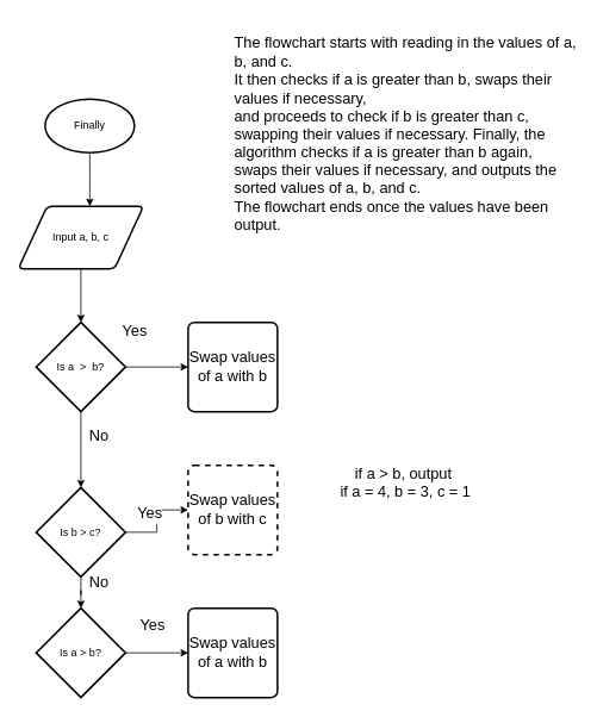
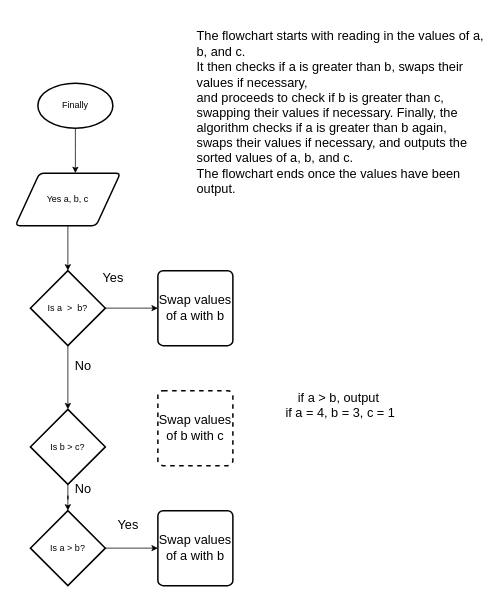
  <mxCell id="0" />
  <mxCell id="1" parent="0" />
  <mxCell id="2" value="The flowchart starts with reading in the values of a, b, and c.&lt;br&gt;It then checks if a is greater than b, swaps their values if necessary, &lt;br&gt;and proceeds to check if b is greater than c, swapping their values if necessary. Finally, the algorithm checks if a is greater than b again, swaps their values if necessary, and outputs the sorted values of a, b, and c.&lt;br&gt;&lt;div style=&quot;&quot;&gt;&lt;span style=&quot;background-color: initial;&quot;&gt;The flowchart ends once the values have been output.&lt;/span&gt;&lt;/div&gt;" style="text;html=1;strokeColor=none;fillColor=none;align=left;verticalAlign=middle;whiteSpace=wrap;rounded=0;fontSize=17;" vertex="1" parent="1"><mxGeometry x="260" y="20" width="386" height="260" as="geometry" /></mxCell>
  <mxCell id="3" value="" style="edgeStyle=orthogonalEdgeStyle;rounded=0;orthogonalLoop=1;jettySize=auto;html=1;" edge="1" parent="1" source="4"><mxGeometry relative="1" as="geometry"><mxPoint x="100" y="230" as="targetPoint" /></mxGeometry></mxCell>
  <mxCell id="4" value="Finally" style="strokeWidth=2;html=1;shape=mxgraph.flowchart.start_1;whiteSpace=wrap;" vertex="1" parent="1"><mxGeometry x="50" y="110" width="100" height="60" as="geometry" /></mxCell>
  <mxCell id="5" value="" style="edgeStyle=orthogonalEdgeStyle;rounded=0;orthogonalLoop=1;jettySize=auto;html=1;" edge="1" parent="1" source="6"><mxGeometry relative="1" as="geometry"><mxPoint x="90" y="360" as="targetPoint" /></mxGeometry></mxCell>
- <mxCell id="6" value="Input a, b, c" style="shape=parallelogram;html=1;strokeWidth=2;perimeter=parallelogramPerimeter;whiteSpace=wrap;rounded=1;arcSize=12;size=0.23;" vertex="1" parent="1"><mxGeometry x="20" y="230" width="140" height="70" as="geometry" /></mxCell>
+ <mxCell id="6" value="Yes a, b, c" style="shape=parallelogram;html=1;strokeWidth=2;perimeter=parallelogramPerimeter;whiteSpace=wrap;rounded=1;arcSize=12;size=0.23;" vertex="1" parent="1"><mxGeometry x="20" y="230" width="140" height="70" as="geometry" /></mxCell>
  <mxCell id="7" value="Yes" style="edgeStyle=orthogonalEdgeStyle;rounded=0;orthogonalLoop=1;jettySize=auto;html=1;fontSize=17;" edge="1" parent="1" source="8" target="17"><mxGeometry x="-0.143" y="30" relative="1" as="geometry"><mxPoint as="offset" /></mxGeometry></mxCell>
  <mxCell id="8" value="Is a &amp;gt; b?" style="strokeWidth=2;html=1;shape=mxgraph.flowchart.decision;whiteSpace=wrap;" vertex="1" parent="1"><mxGeometry x="40" y="680" width="100" height="100" as="geometry" /></mxCell>
  <mxCell id="9" value="No" style="edgeStyle=orthogonalEdgeStyle;rounded=0;orthogonalLoop=1;jettySize=auto;html=1;fontSize=17;" edge="1" parent="1" source="11" target="14"><mxGeometry x="-0.333" y="20" relative="1" as="geometry"><mxPoint as="offset" /></mxGeometry></mxCell>
  <mxCell id="10" value="Yes" style="edgeStyle=orthogonalEdgeStyle;rounded=0;orthogonalLoop=1;jettySize=auto;html=1;fontSize=17;" edge="1" parent="1" source="11" target="15"><mxGeometry x="-0.714" y="40" relative="1" as="geometry"><mxPoint as="offset" /></mxGeometry></mxCell>
  <mxCell id="11" value="Is a&amp;nbsp; &amp;gt;&amp;nbsp; b?" style="strokeWidth=2;html=1;shape=mxgraph.flowchart.decision;whiteSpace=wrap;" vertex="1" parent="1"><mxGeometry x="40" y="360" width="100" height="100" as="geometry" /></mxCell>
  <mxCell id="12" value="&lt;font style=&quot;font-size: 17px;&quot;&gt;No&lt;/font&gt;" style="edgeStyle=orthogonalEdgeStyle;rounded=0;orthogonalLoop=1;jettySize=auto;html=1;" edge="1" parent="1" source="14" target="8"><mxGeometry x="-0.667" y="20" relative="1" as="geometry"><mxPoint as="offset" /></mxGeometry></mxCell>
- <mxCell id="13" value="Yes" style="edgeStyle=orthogonalEdgeStyle;rounded=0;orthogonalLoop=1;jettySize=auto;html=1;fontSize=17;" edge="1" parent="1" source="14" target="16"><mxGeometry x="-0.429" y="20" relative="1" as="geometry"><mxPoint as="offset" /></mxGeometry></mxCell>
  <mxCell id="14" value="Is b &amp;gt; c?" style="strokeWidth=2;html=1;shape=mxgraph.flowchart.decision;whiteSpace=wrap;" vertex="1" parent="1"><mxGeometry x="40" y="545" width="100" height="100" as="geometry" /></mxCell>
  <mxCell id="15" value="Swap values&lt;br&gt;of a with b" style="rounded=1;whiteSpace=wrap;html=1;absoluteArcSize=1;arcSize=14;strokeWidth=2;fontSize=17;" vertex="1" parent="1"><mxGeometry x="210" y="360" width="100" height="100" as="geometry" /></mxCell>
  <mxCell id="16" value="Swap values&lt;br&gt;of b with c" style="rounded=1;whiteSpace=wrap;html=1;absoluteArcSize=1;arcSize=14;strokeWidth=2;fontSize=17;dashed=1;" vertex="1" parent="1"><mxGeometry x="210" y="520" width="100" height="100" as="geometry" /></mxCell>
  <mxCell id="17" value="Swap values&lt;br&gt;of a with b" style="rounded=1;whiteSpace=wrap;html=1;absoluteArcSize=1;arcSize=14;strokeWidth=2;fontSize=17;" vertex="1" parent="1"><mxGeometry x="210" y="680" width="100" height="100" as="geometry" /></mxCell>
  <mxCell id="18" value="if a &amp;gt; b, output&amp;nbsp;&lt;br&gt;if a = 4, b = 3, c = 1" style="text;html=1;align=center;verticalAlign=middle;resizable=0;points=[];autosize=1;strokeColor=none;fillColor=none;fontSize=17;" vertex="1" parent="1"><mxGeometry x="368" y="515" width="170" height="50" as="geometry" /></mxCell>
